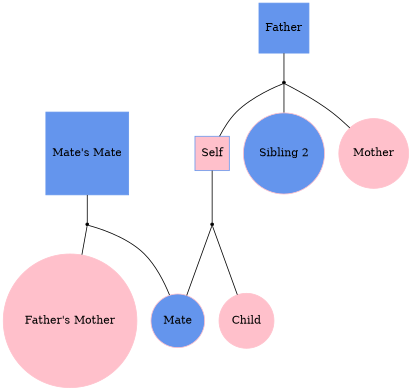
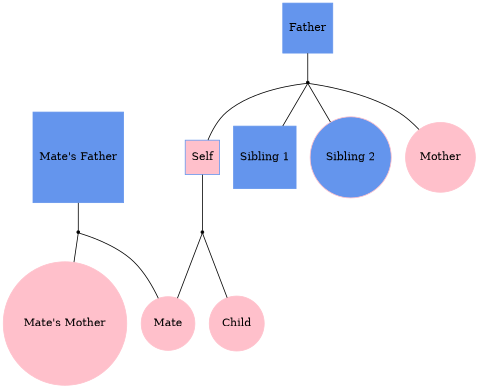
  graph {
    node [color=pink regular=1 shape=oval style=filled]
    Self [color=cornflowerblue fillcolor=pink shape=box]
    "self+mate" [shape=point color="" regular="" style=""]
-   Mate [fillcolor=cornflowerblue]
+   Mate
    Child
+   "Sibling 1" [color=cornflowerblue shape=box]
    "Sibling 2" [fillcolor=cornflowerblue]
    Father [color=cornflowerblue shape=box]
    "father+mother" [shape=point color="" regular="" style=""]
    Mother
-   "Mate's Father" [color=cornflowerblue shape=box label="Mate's Mate"]
+   "Mate's Father" [color=cornflowerblue shape=box]
    "mate'sfather+mate'smother" [shape=point color="" regular="" style=""]
-   "Mate's Mother" [label="Father's Mother"]
+   "Mate's Mother"
    Self -- "self+mate"
    "self+mate" -- Mate
    "self+mate" -- Child
    Father -- "father+mother"
    "father+mother" -- Self
+   "father+mother" -- "Sibling 1"
    "father+mother" -- "Sibling 2"
    "father+mother" -- Mother
    "Mate's Father" -- "mate'sfather+mate'smother"
    "mate'sfather+mate'smother" -- Mate
    "mate'sfather+mate'smother" -- "Mate's Mother"
  }
